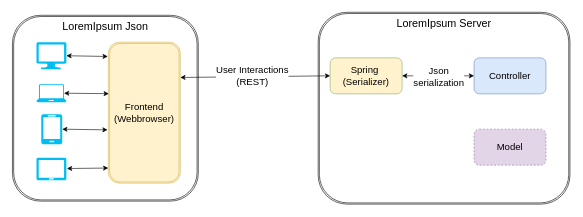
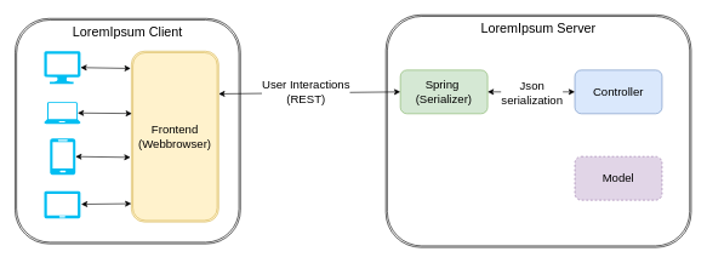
  <mxCell id="0" />
  <mxCell id="1" parent="0" />
- <mxCell id="2" value="LoremIpsum Json" style="shape=ext;double=1;rounded=1;whiteSpace=wrap;html=1;verticalAlign=top;fontSize=18;" vertex="1" parent="1"><mxGeometry x="20" y="25" width="310" height="310" as="geometry" /></mxCell>
+ <mxCell id="2" value="LoremIpsum Client" style="shape=ext;double=1;rounded=1;whiteSpace=wrap;html=1;verticalAlign=top;fontSize=18;" vertex="1" parent="1"><mxGeometry x="20" y="25" width="310" height="310" as="geometry" /></mxCell>
  <mxCell id="3" value="LoremIpsum Server" style="shape=ext;double=1;rounded=1;whiteSpace=wrap;html=1;verticalAlign=top;fontSize=18;" vertex="1" parent="1"><mxGeometry x="530" y="20" width="420" height="320" as="geometry" /></mxCell>
  <mxCell id="4" value="Frontend&lt;br&gt;(Webbrowser)" style="shape=ext;double=1;rounded=1;whiteSpace=wrap;html=1;fontSize=16;fillColor=#fff2cc;strokeColor=#d6b656;verticalAlign=middle;" vertex="1" parent="1"><mxGeometry x="180" y="70" width="120" height="235" as="geometry" /></mxCell>
  <mxCell id="5" value="" style="verticalLabelPosition=bottom;html=1;verticalAlign=top;align=center;strokeColor=none;fillColor=#00BEF2;shape=mxgraph.azure.computer;pointerEvents=1;fontSize=16;" vertex="1" parent="1"><mxGeometry x="60" y="70" width="50" height="45" as="geometry" /></mxCell>
  <mxCell id="6" value="" style="verticalLabelPosition=bottom;html=1;verticalAlign=top;align=center;strokeColor=none;fillColor=#00BEF2;shape=mxgraph.azure.laptop;pointerEvents=1;fontSize=16;" vertex="1" parent="1"><mxGeometry x="60" y="140" width="50" height="30" as="geometry" /></mxCell>
  <mxCell id="7" value="" style="verticalLabelPosition=bottom;html=1;verticalAlign=top;align=center;strokeColor=none;fillColor=#00BEF2;shape=mxgraph.azure.mobile;pointerEvents=1;fontSize=16;" vertex="1" parent="1"><mxGeometry x="68" y="190" width="35" height="50" as="geometry" /></mxCell>
  <mxCell id="8" value="" style="verticalLabelPosition=bottom;html=1;verticalAlign=top;align=center;strokeColor=none;fillColor=#00BEF2;shape=mxgraph.azure.tablet;pointerEvents=1;fontSize=16;" vertex="1" parent="1"><mxGeometry x="60" y="262.5" width="50" height="37.5" as="geometry" /></mxCell>
  <mxCell id="9" value="" style="endArrow=classic;startArrow=classic;html=1;rounded=0;fontSize=16;entryX=-0.008;entryY=0.101;entryDx=0;entryDy=0;entryPerimeter=0;exitX=1;exitY=0.5;exitDx=0;exitDy=0;exitPerimeter=0;" edge="1" parent="1" source="5" target="4"><mxGeometry width="50" height="50" relative="1" as="geometry"><mxPoint x="110" y="15" as="sourcePoint" /><mxPoint x="160" y="-35" as="targetPoint" /></mxGeometry></mxCell>
  <mxCell id="10" value="" style="endArrow=classic;startArrow=classic;html=1;rounded=0;fontSize=16;entryX=0.006;entryY=0.365;entryDx=0;entryDy=0;entryPerimeter=0;exitX=0.92;exitY=0.5;exitDx=0;exitDy=0;exitPerimeter=0;" edge="1" parent="1" source="6" target="4"><mxGeometry width="50" height="50" relative="1" as="geometry"><mxPoint x="103" y="154.38" as="sourcePoint" /><mxPoint x="182.04" y="155.615" as="targetPoint" /></mxGeometry></mxCell>
  <mxCell id="11" value="" style="endArrow=classic;startArrow=classic;html=1;rounded=0;fontSize=16;entryX=-0.011;entryY=0.622;entryDx=0;entryDy=0;entryPerimeter=0;exitX=1;exitY=0.5;exitDx=0;exitDy=0;exitPerimeter=0;" edge="1" parent="1" source="7" target="4"><mxGeometry width="50" height="50" relative="1" as="geometry"><mxPoint x="110" y="214.38" as="sourcePoint" /><mxPoint x="189.04" y="215.615" as="targetPoint" /></mxGeometry></mxCell>
  <mxCell id="12" value="" style="endArrow=classic;startArrow=classic;html=1;rounded=0;fontSize=16;entryX=-0.001;entryY=0.893;entryDx=0;entryDy=0;entryPerimeter=0;exitX=1;exitY=0.5;exitDx=0;exitDy=0;exitPerimeter=0;" edge="1" parent="1" target="4"><mxGeometry width="50" height="50" relative="1" as="geometry"><mxPoint x="110.96" y="280.63" as="sourcePoint" /><mxPoint x="190" y="281.865" as="targetPoint" /></mxGeometry></mxCell>
  <mxCell id="13" value="Controller" style="rounded=1;whiteSpace=wrap;html=1;fontSize=16;fillColor=#dae8fc;strokeColor=#6c8ebf;" vertex="1" parent="1"><mxGeometry x="790" y="96" width="120" height="60" as="geometry" /></mxCell>
  <mxCell id="14" value="" style="endArrow=classic;startArrow=classic;html=1;rounded=0;fontSize=16;exitX=1;exitY=0.25;exitDx=0;exitDy=0;entryX=0;entryY=0.5;entryDx=0;entryDy=0;" edge="1" parent="1" source="4" target="16"><mxGeometry width="50" height="50" relative="1" as="geometry"><mxPoint x="400" y="135" as="sourcePoint" /><mxPoint x="520" y="126" as="targetPoint" /></mxGeometry></mxCell>
  <mxCell id="15" value="User Interactions&lt;br&gt;(REST)" style="edgeLabel;html=1;align=center;verticalAlign=middle;resizable=0;points=[];fontSize=16;" vertex="1" connectable="0" parent="14"><mxGeometry x="0.166" y="3" relative="1" as="geometry"><mxPoint x="-26" y="1" as="offset" /></mxGeometry></mxCell>
- <mxCell id="16" value="Spring&amp;nbsp;&lt;br&gt;(Serializer)" style="rounded=1;whiteSpace=wrap;html=1;fontSize=16;fillColor=#fff2cc;strokeColor=#82b366;" vertex="1" parent="1"><mxGeometry x="550" y="96" width="120" height="60" as="geometry" /></mxCell>
+ <mxCell id="16" value="Spring&amp;nbsp;&lt;br&gt;(Serializer)" style="rounded=1;whiteSpace=wrap;html=1;fontSize=16;fillColor=#d5e8d4;strokeColor=#82b366;" vertex="1" parent="1"><mxGeometry x="550" y="96" width="120" height="60" as="geometry" /></mxCell>
  <mxCell id="17" value="" style="endArrow=classic;startArrow=classic;html=1;rounded=0;fontSize=16;entryX=0;entryY=0.5;entryDx=0;entryDy=0;exitX=1;exitY=0.5;exitDx=0;exitDy=0;" edge="1" parent="1" source="16" target="13"><mxGeometry width="50" height="50" relative="1" as="geometry"><mxPoint x="410" y="275" as="sourcePoint" /><mxPoint x="460" y="225" as="targetPoint" /></mxGeometry></mxCell>
  <mxCell id="18" value="Json&lt;br&gt;serialization" style="edgeLabel;html=1;align=center;verticalAlign=middle;resizable=0;points=[];fontSize=16;" vertex="1" connectable="0" parent="17"><mxGeometry x="-0.302" y="3" relative="1" as="geometry"><mxPoint x="18" y="3" as="offset" /></mxGeometry></mxCell>
  <mxCell id="19" value="Model" style="rounded=1;whiteSpace=wrap;html=1;fontSize=16;fillColor=#e1d5e7;strokeColor=#9673a6;dashed=1;" vertex="1" parent="1"><mxGeometry x="790" y="215" width="120" height="60" as="geometry" /></mxCell>
